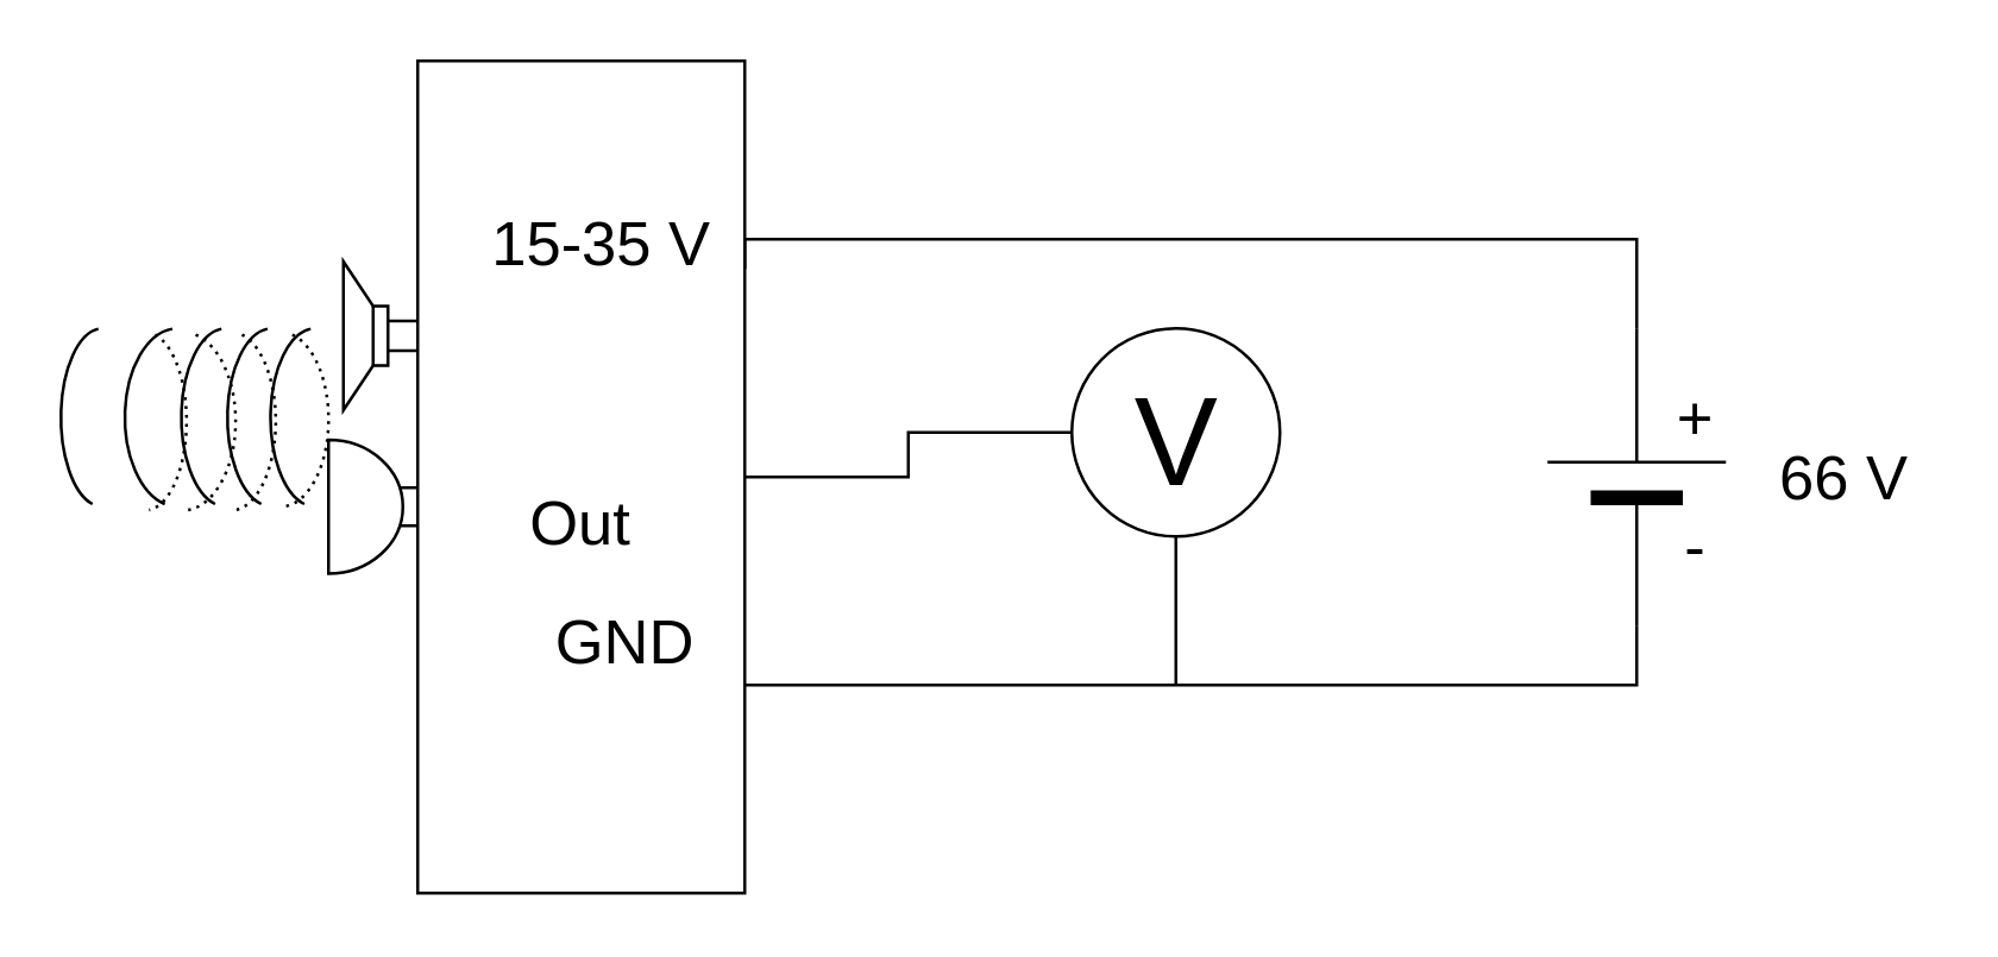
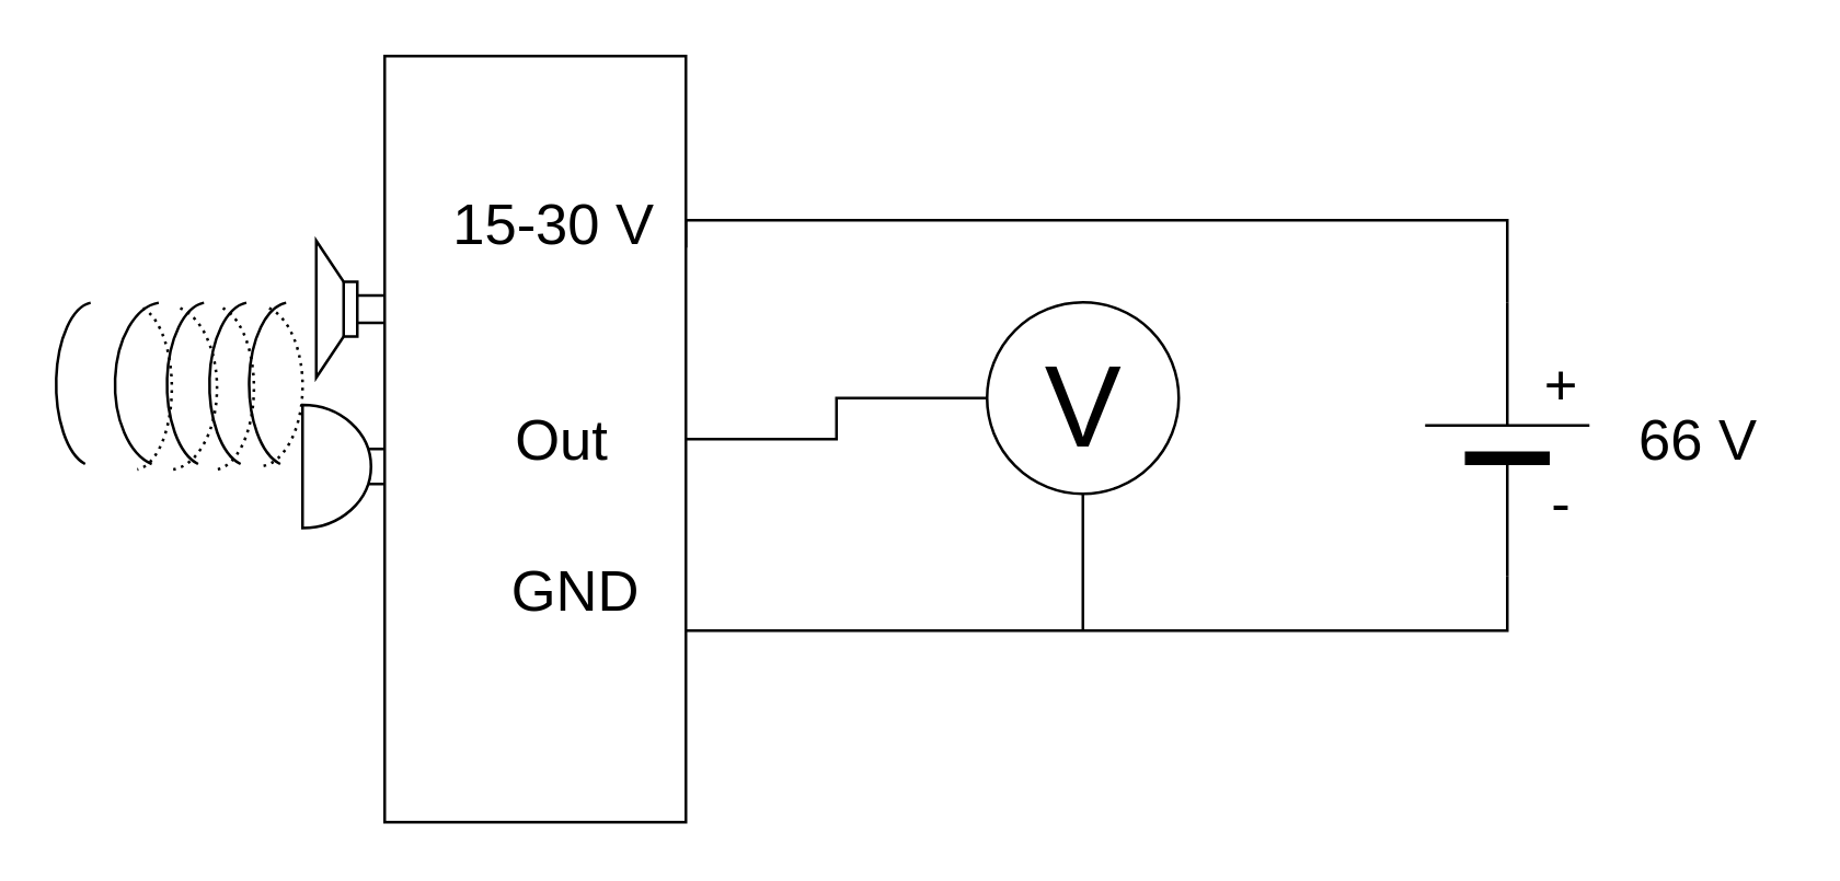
  <mxCell id="0" />
  <mxCell id="1" parent="0" />
  <mxCell id="2" value="" style="rounded=0;whiteSpace=wrap;html=1;" parent="1" vertex="1"><mxGeometry x="140" y="20" width="110" height="280" as="geometry" /></mxCell>
  <mxCell id="3" style="edgeStyle=orthogonalEdgeStyle;rounded=0;orthogonalLoop=1;jettySize=auto;html=1;exitX=0.5;exitY=1;exitDx=0;exitDy=0;fontSize=42;strokeColor=default;endArrow=none;endFill=0;" parent="1" source="5" edge="1"><mxGeometry relative="1" as="geometry"><mxPoint x="395" y="230" as="targetPoint" /></mxGeometry></mxCell>
  <mxCell id="4" style="edgeStyle=orthogonalEdgeStyle;rounded=0;orthogonalLoop=1;jettySize=auto;html=1;exitX=0;exitY=0.5;exitDx=0;exitDy=0;entryX=1;entryY=0.5;entryDx=0;entryDy=0;fontSize=42;endArrow=none;endFill=0;strokeColor=default;" parent="1" source="5" target="2" edge="1"><mxGeometry relative="1" as="geometry" /></mxCell>
  <mxCell id="5" value="&lt;font style=&quot;font-size: 42px&quot;&gt;V&lt;/font&gt;" style="verticalLabelPosition=middle;shadow=0;dashed=0;align=center;html=1;verticalAlign=middle;strokeWidth=1;shape=ellipse;aspect=fixed;fontSize=50;" parent="1" vertex="1"><mxGeometry x="360" y="110" width="70" height="70" as="geometry" /></mxCell>
  <mxCell id="6" style="edgeStyle=orthogonalEdgeStyle;rounded=0;orthogonalLoop=1;jettySize=auto;html=1;exitX=0;exitY=0.5;exitDx=0;exitDy=0;exitPerimeter=0;entryX=1;entryY=0.75;entryDx=0;entryDy=0;fontSize=42;strokeColor=default;endArrow=none;endFill=0;" parent="1" source="8" target="2" edge="1"><mxGeometry relative="1" as="geometry" /></mxCell>
  <mxCell id="7" style="edgeStyle=orthogonalEdgeStyle;rounded=0;orthogonalLoop=1;jettySize=auto;html=1;exitX=1;exitY=0.5;exitDx=0;exitDy=0;exitPerimeter=0;entryX=1;entryY=0.25;entryDx=0;entryDy=0;fontSize=42;strokeColor=default;endArrow=none;endFill=0;" parent="1" source="8" target="2" edge="1"><mxGeometry relative="1" as="geometry"><Array as="points"><mxPoint x="550" y="80" /></Array></mxGeometry></mxCell>
  <mxCell id="8" value="" style="verticalLabelPosition=bottom;shadow=0;dashed=0;align=center;fillColor=#000000;html=1;verticalAlign=top;strokeWidth=1;shape=mxgraph.electrical.miscellaneous.monocell_battery;fontSize=42;rotation=-90;" parent="1" vertex="1"><mxGeometry x="500" y="130" width="100" height="60" as="geometry" /></mxCell>
- <mxCell id="9" value="&lt;font style=&quot;font-size: 21px&quot;&gt;15-35 V&amp;nbsp;&lt;/font&gt;" style="text;html=1;strokeColor=none;fillColor=none;align=center;verticalAlign=middle;whiteSpace=wrap;rounded=0;fontSize=42;" parent="1" vertex="1"><mxGeometry x="150" y="50" width="110" height="50" as="geometry" /></mxCell>
- <mxCell id="10" value="Out" style="text;html=1;strokeColor=none;fillColor=none;align=center;verticalAlign=middle;whiteSpace=wrap;rounded=0;fontSize=21;" parent="1" vertex="1"><mxGeometry x="165" y="160" width="60" height="30" as="geometry" /></mxCell>
+ <mxCell id="9" value="&lt;font style=&quot;font-size: 21px&quot;&gt;15-30 V&amp;nbsp;&lt;/font&gt;" style="text;html=1;strokeColor=none;fillColor=none;align=center;verticalAlign=middle;whiteSpace=wrap;rounded=0;fontSize=42;" parent="1" vertex="1"><mxGeometry x="150" y="50" width="110" height="50" as="geometry" /></mxCell>
+ <mxCell id="10" value="Out" style="text;html=1;strokeColor=none;fillColor=none;align=center;verticalAlign=middle;whiteSpace=wrap;rounded=0;fontSize=21;" parent="1" vertex="1"><mxGeometry x="175" y="145" width="60" height="30" as="geometry" /></mxCell>
  <mxCell id="11" value="GND" style="text;html=1;strokeColor=none;fillColor=none;align=center;verticalAlign=middle;whiteSpace=wrap;rounded=0;fontSize=21;" parent="1" vertex="1"><mxGeometry x="180" y="205" width="60" height="20" as="geometry" /></mxCell>
  <mxCell id="12" value="66 V" style="text;html=1;strokeColor=none;fillColor=none;align=center;verticalAlign=middle;whiteSpace=wrap;rounded=0;fontSize=21;" parent="1" vertex="1"><mxGeometry x="590" y="145" width="60" height="30" as="geometry" /></mxCell>
  <mxCell id="13" value="+" style="text;html=1;strokeColor=none;fillColor=none;align=center;verticalAlign=middle;whiteSpace=wrap;rounded=0;fontSize=21;" parent="1" vertex="1"><mxGeometry x="540" y="125" width="60" height="30" as="geometry" /></mxCell>
  <mxCell id="14" value="-" style="text;html=1;strokeColor=none;fillColor=none;align=center;verticalAlign=middle;whiteSpace=wrap;rounded=0;fontSize=21;" parent="1" vertex="1"><mxGeometry x="540" y="170" width="60" height="25" as="geometry" /></mxCell>
  <mxCell id="15" value="" style="verticalLabelPosition=bottom;shadow=0;dashed=0;align=center;html=1;verticalAlign=top;shape=mxgraph.electrical.radio.microphone_2;" vertex="1" parent="1"><mxGeometry x="110" y="147.5" width="30" height="45" as="geometry" /></mxCell>
  <mxCell id="16" value="" style="pointerEvents=1;verticalLabelPosition=bottom;shadow=0;dashed=0;align=center;html=1;verticalAlign=top;shape=mxgraph.electrical.electro-mechanical.loudspeaker;rotation=-180;" vertex="1" parent="1"><mxGeometry x="115" y="87.5" width="25" height="50" as="geometry" /></mxCell>
  <mxCell id="17" value="" style="verticalLabelPosition=bottom;verticalAlign=top;html=1;shape=mxgraph.basic.arc;startAngle=0.539;endAngle=0.984;" vertex="1" parent="1"><mxGeometry x="90.5" y="110" width="30" height="60" as="geometry" /></mxCell>
  <mxCell id="18" value="" style="verticalLabelPosition=bottom;verticalAlign=top;html=1;shape=mxgraph.basic.arc;startAngle=0.539;endAngle=0.984;" vertex="1" parent="1"><mxGeometry x="76" y="110" width="30" height="60" as="geometry" /></mxCell>
  <mxCell id="19" value="" style="verticalLabelPosition=bottom;verticalAlign=top;html=1;shape=mxgraph.basic.arc;startAngle=0.539;endAngle=0.984;" vertex="1" parent="1"><mxGeometry x="60.5" y="110" width="30" height="60" as="geometry" /></mxCell>
  <mxCell id="20" value="" style="verticalLabelPosition=bottom;verticalAlign=top;html=1;shape=mxgraph.basic.arc;startAngle=0.539;endAngle=0.984;" vertex="1" parent="1"><mxGeometry x="20" y="110" width="28" height="60" as="geometry" /></mxCell>
  <mxCell id="21" value="" style="verticalLabelPosition=bottom;verticalAlign=top;html=1;shape=mxgraph.basic.arc;startAngle=0.539;endAngle=0.984;" vertex="1" parent="1"><mxGeometry x="41.5" y="110" width="35.5" height="60" as="geometry" /></mxCell>
  <mxCell id="22" value="" style="verticalLabelPosition=bottom;verticalAlign=top;html=1;shape=mxgraph.basic.arc;startAngle=0.539;endAngle=0.984;direction=west;dashed=1;dashPattern=1 2;" vertex="1" parent="1"><mxGeometry x="77.75" y="111.25" width="32.25" height="58.75" as="geometry" /></mxCell>
  <mxCell id="23" value="" style="verticalLabelPosition=bottom;verticalAlign=top;html=1;shape=mxgraph.basic.arc;startAngle=0.539;endAngle=0.984;direction=west;dashed=1;dashPattern=1 2;" vertex="1" parent="1"><mxGeometry x="62.25" y="111.25" width="30" height="60" as="geometry" /></mxCell>
  <mxCell id="24" value="" style="verticalLabelPosition=bottom;verticalAlign=top;html=1;shape=mxgraph.basic.arc;startAngle=0.539;endAngle=0.984;direction=west;dashed=1;dashPattern=1 2;" vertex="1" parent="1"><mxGeometry x="34.25" y="111.25" width="28" height="60" as="geometry" /></mxCell>
  <mxCell id="25" value="" style="verticalLabelPosition=bottom;verticalAlign=top;html=1;shape=mxgraph.basic.arc;startAngle=0.539;endAngle=0.984;direction=west;dashed=1;dashPattern=1 2;" vertex="1" parent="1"><mxGeometry x="43.25" y="111.25" width="35.5" height="60" as="geometry" /></mxCell>
